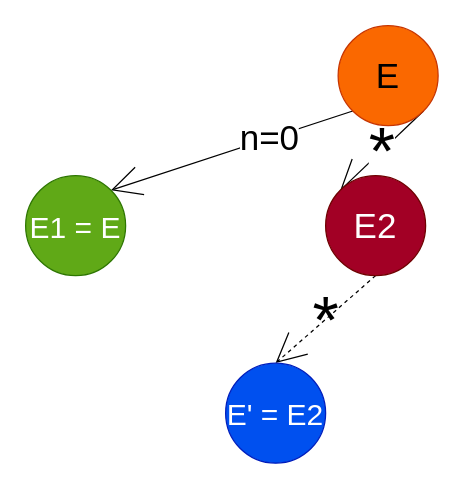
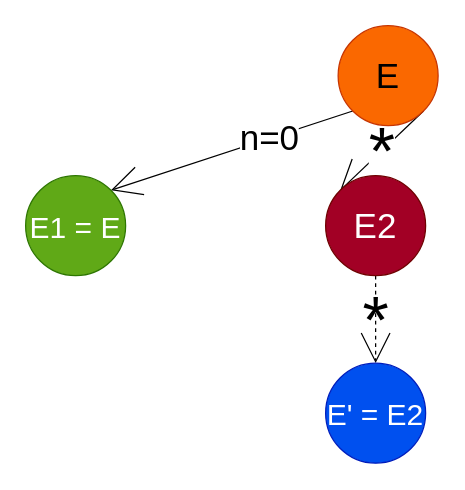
  <mxCell id="0" />
  <mxCell id="1" parent="0" />
  <mxCell id="2" value="n=0" style="rounded=0;orthogonalLoop=1;jettySize=auto;html=1;exitX=0;exitY=1;exitDx=0;exitDy=0;entryX=1;entryY=0;entryDx=0;entryDy=0;fontSize=28;endArrow=open;endFill=0;endSize=22;" edge="1" parent="1" source="4" target="5"><mxGeometry x="-0.315" relative="1" as="geometry"><mxPoint as="offset" /></mxGeometry></mxCell>
  <mxCell id="3" value="*" style="edgeStyle=none;orthogonalLoop=1;jettySize=auto;html=1;exitX=1;exitY=1;exitDx=0;exitDy=0;entryX=0;entryY=0;entryDx=0;entryDy=0;fontSize=54;endArrow=open;endFill=0;endSize=22;" edge="1" parent="1" source="4" target="7"><mxGeometry relative="1" as="geometry" /></mxCell>
  <mxCell id="4" value="E" style="ellipse;whiteSpace=wrap;html=1;aspect=fixed;fontSize=28;fillColor=#fa6800;strokeColor=#C73500;fontColor=#000000;" vertex="1" parent="1"><mxGeometry x="270" y="20" width="80" height="80" as="geometry" /></mxCell>
  <mxCell id="5" value="&lt;font style=&quot;font-size: 24px&quot;&gt;E1 = E&lt;/font&gt;" style="ellipse;whiteSpace=wrap;html=1;aspect=fixed;fontSize=28;fillColor=#60a917;strokeColor=#2D7600;fontColor=#ffffff;" vertex="1" parent="1"><mxGeometry x="20" y="140" width="80" height="80" as="geometry" /></mxCell>
  <mxCell id="6" value="*" style="edgeStyle=none;orthogonalLoop=1;jettySize=auto;html=1;exitX=0.5;exitY=1;exitDx=0;exitDy=0;fontSize=54;endArrow=open;endFill=0;endSize=22;dashed=1;entryX=0.5;entryY=0;entryDx=0;entryDy=0;labelBackgroundColor=none;" edge="1" parent="1" source="7" target="8"><mxGeometry relative="1" as="geometry"><mxPoint x="280" y="300" as="targetPoint" /></mxGeometry></mxCell>
  <mxCell id="7" value="E2" style="ellipse;whiteSpace=wrap;html=1;aspect=fixed;fontSize=28;fillColor=#a20025;strokeColor=#6F0000;fontColor=#ffffff;" vertex="1" parent="1"><mxGeometry x="260" y="140" width="80" height="80" as="geometry" /></mxCell>
- <mxCell id="8" value="&lt;font style=&quot;font-size: 24px&quot;&gt;E' = E2&lt;/font&gt;" style="ellipse;whiteSpace=wrap;html=1;aspect=fixed;fontSize=28;fillColor=#0050ef;strokeColor=#001DBC;fontColor=#ffffff;" vertex="1" parent="1"><mxGeometry x="180" y="290" width="80" height="80" as="geometry" /></mxCell>
+ <mxCell id="8" value="&lt;font style=&quot;font-size: 24px&quot;&gt;E' = E2&lt;/font&gt;" style="ellipse;whiteSpace=wrap;html=1;aspect=fixed;fontSize=28;fillColor=#0050ef;strokeColor=#001DBC;fontColor=#ffffff;" vertex="1" parent="1"><mxGeometry x="260" y="290" width="80" height="80" as="geometry" /></mxCell>
